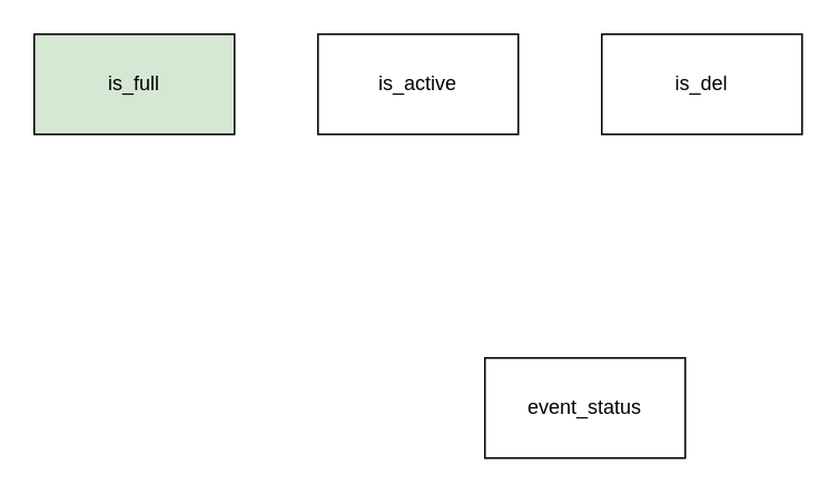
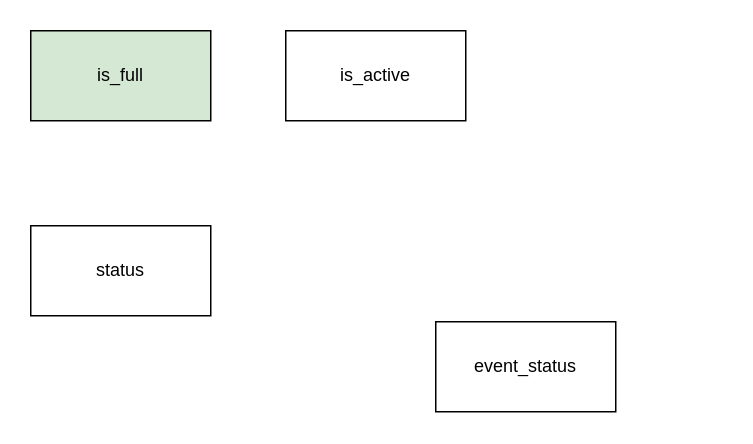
  <mxCell id="0" />
  <mxCell id="1" parent="0" />
  <mxCell id="2" value="is_full" style="rounded=0;whiteSpace=wrap;html=1;fillColor=#d5e8d4;" vertex="1" parent="1"><mxGeometry x="20" y="20" width="120" height="60" as="geometry" /></mxCell>
- <mxCell id="3" value="is_del" style="rounded=0;whiteSpace=wrap;html=1;" vertex="1" parent="1"><mxGeometry x="360" y="20" width="120" height="60" as="geometry" /></mxCell>
  <mxCell id="4" value="is_active" style="rounded=0;whiteSpace=wrap;html=1;" vertex="1" parent="1"><mxGeometry x="190" y="20" width="120" height="60" as="geometry" /></mxCell>
+ <mxCell id="5" value="status" style="rounded=0;whiteSpace=wrap;html=1;" vertex="1" parent="1"><mxGeometry x="20" y="150" width="120" height="60" as="geometry" /></mxCell>
  <mxCell id="6" value="event_status" style="rounded=0;whiteSpace=wrap;html=1;" vertex="1" parent="1"><mxGeometry x="290" y="214" width="120" height="60" as="geometry" /></mxCell>
